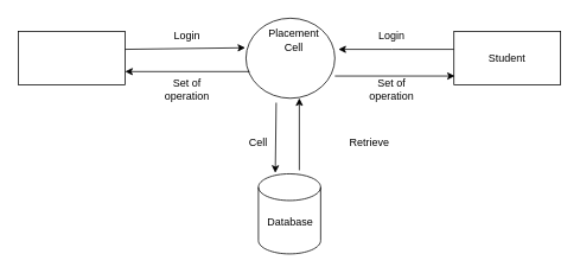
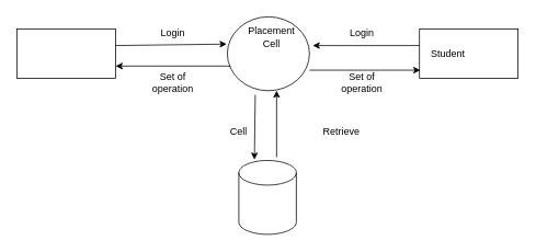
  <mxCell id="0" />
  <mxCell id="1" parent="0" />
  <mxCell id="2" value="" style="shape=cylinder3;whiteSpace=wrap;html=1;boundedLbl=1;backgroundOutline=1;size=15;" vertex="1" parent="1"><mxGeometry x="290" y="195" width="70" height="90" as="geometry" /></mxCell>
  <mxCell id="3" value="" style="rounded=0;whiteSpace=wrap;html=1;" vertex="1" parent="1"><mxGeometry x="20" y="35" width="120" height="60" as="geometry" /></mxCell>
  <mxCell id="4" value="" style="ellipse;whiteSpace=wrap;html=1;" vertex="1" parent="1"><mxGeometry x="276" y="20" width="100" height="90" as="geometry" /></mxCell>
  <mxCell id="5" value="" style="rounded=0;whiteSpace=wrap;html=1;" vertex="1" parent="1"><mxGeometry x="510" y="35" width="120" height="60" as="geometry" /></mxCell>
  <mxCell id="6" value="" style="endArrow=classic;html=1;rounded=0;exitX=1;exitY=0.333;exitDx=0;exitDy=0;entryX=-0.008;entryY=0.369;entryDx=0;entryDy=0;entryPerimeter=0;exitPerimeter=0;" edge="1" parent="1" source="3" target="4"><mxGeometry width="50" height="50" relative="1" as="geometry"><mxPoint x="320" y="75" as="sourcePoint" /><mxPoint x="370" y="25" as="targetPoint" /></mxGeometry></mxCell>
  <mxCell id="7" value="" style="endArrow=classic;html=1;rounded=0;" edge="1" parent="1"><mxGeometry width="50" height="50" relative="1" as="geometry"><mxPoint x="376" y="85" as="sourcePoint" /><mxPoint x="511" y="85" as="targetPoint" /></mxGeometry></mxCell>
  <mxCell id="8" value="" style="endArrow=classic;html=1;rounded=0;entryX=1;entryY=0.75;entryDx=0;entryDy=0;" edge="1" parent="1" target="3"><mxGeometry width="50" height="50" relative="1" as="geometry"><mxPoint x="280" y="80" as="sourcePoint" /><mxPoint x="370" y="25" as="targetPoint" /></mxGeometry></mxCell>
  <mxCell id="9" value="" style="endArrow=classic;html=1;rounded=0;" edge="1" parent="1"><mxGeometry width="50" height="50" relative="1" as="geometry"><mxPoint x="510" y="55" as="sourcePoint" /><mxPoint x="380" y="55" as="targetPoint" /><Array as="points"><mxPoint x="440" y="55" /></Array></mxGeometry></mxCell>
  <mxCell id="10" value="" style="endArrow=classic;html=1;rounded=0;entryX=0.271;entryY=-0.012;entryDx=0;entryDy=0;entryPerimeter=0;" edge="1" parent="1" target="2"><mxGeometry width="50" height="50" relative="1" as="geometry"><mxPoint x="310" y="115" as="sourcePoint" /><mxPoint x="370" y="25" as="targetPoint" /></mxGeometry></mxCell>
  <mxCell id="11" value="" style="endArrow=classic;html=1;rounded=0;entryX=0.6;entryY=1;entryDx=0;entryDy=0;entryPerimeter=0;" edge="1" parent="1" target="4"><mxGeometry width="50" height="50" relative="1" as="geometry"><mxPoint x="336" y="191" as="sourcePoint" /><mxPoint x="320" y="204" as="targetPoint" /></mxGeometry></mxCell>
- <mxCell id="12" value="Database" style="text;html=1;strokeColor=none;fillColor=none;align=center;verticalAlign=middle;whiteSpace=wrap;rounded=0;" vertex="1" parent="1"><mxGeometry x="296" y="235" width="60" height="30" as="geometry" /></mxCell>
- <mxCell id="13" value="Student" style="text;html=1;strokeColor=none;fillColor=none;align=center;verticalAlign=middle;whiteSpace=wrap;rounded=0;" vertex="1" parent="1"><mxGeometry x="540" y="50" width="60" height="30" as="geometry" /></mxCell>
+ <mxCell id="13" value="Student" style="text;html=1;strokeColor=none;fillColor=none;align=center;verticalAlign=middle;whiteSpace=wrap;rounded=0;" vertex="1" parent="1"><mxGeometry x="515" y="50" width="60" height="30" as="geometry" /></mxCell>
  <mxCell id="14" value="Placement&lt;br&gt;Cell" style="text;html=1;strokeColor=none;fillColor=none;align=center;verticalAlign=middle;whiteSpace=wrap;rounded=0;" vertex="1" parent="1"><mxGeometry x="300" y="30" width="60" height="30" as="geometry" /></mxCell>
  <mxCell id="15" value="Cell" style="text;html=1;strokeColor=none;fillColor=none;align=center;verticalAlign=middle;whiteSpace=wrap;rounded=0;" vertex="1" parent="1"><mxGeometry x="260" y="145" width="60" height="30" as="geometry" /></mxCell>
  <mxCell id="16" value="Retrieve" style="text;html=1;strokeColor=none;fillColor=none;align=center;verticalAlign=middle;whiteSpace=wrap;rounded=0;" vertex="1" parent="1"><mxGeometry x="385" y="145" width="60" height="30" as="geometry" /></mxCell>
  <mxCell id="17" value="Login" style="text;html=1;strokeColor=none;fillColor=none;align=center;verticalAlign=middle;whiteSpace=wrap;rounded=0;" vertex="1" parent="1"><mxGeometry x="180" y="25" width="60" height="30" as="geometry" /></mxCell>
  <mxCell id="18" value="Login" style="text;html=1;strokeColor=none;fillColor=none;align=center;verticalAlign=middle;whiteSpace=wrap;rounded=0;" vertex="1" parent="1"><mxGeometry x="410" y="25" width="60" height="30" as="geometry" /></mxCell>
  <mxCell id="19" value="Set of operation" style="text;html=1;strokeColor=none;fillColor=none;align=center;verticalAlign=middle;whiteSpace=wrap;rounded=0;" vertex="1" parent="1"><mxGeometry x="180" y="85" width="60" height="30" as="geometry" /></mxCell>
  <mxCell id="20" value="Set of operation" style="text;html=1;strokeColor=none;fillColor=none;align=center;verticalAlign=middle;whiteSpace=wrap;rounded=0;" vertex="1" parent="1"><mxGeometry x="410" y="85" width="60" height="30" as="geometry" /></mxCell>
